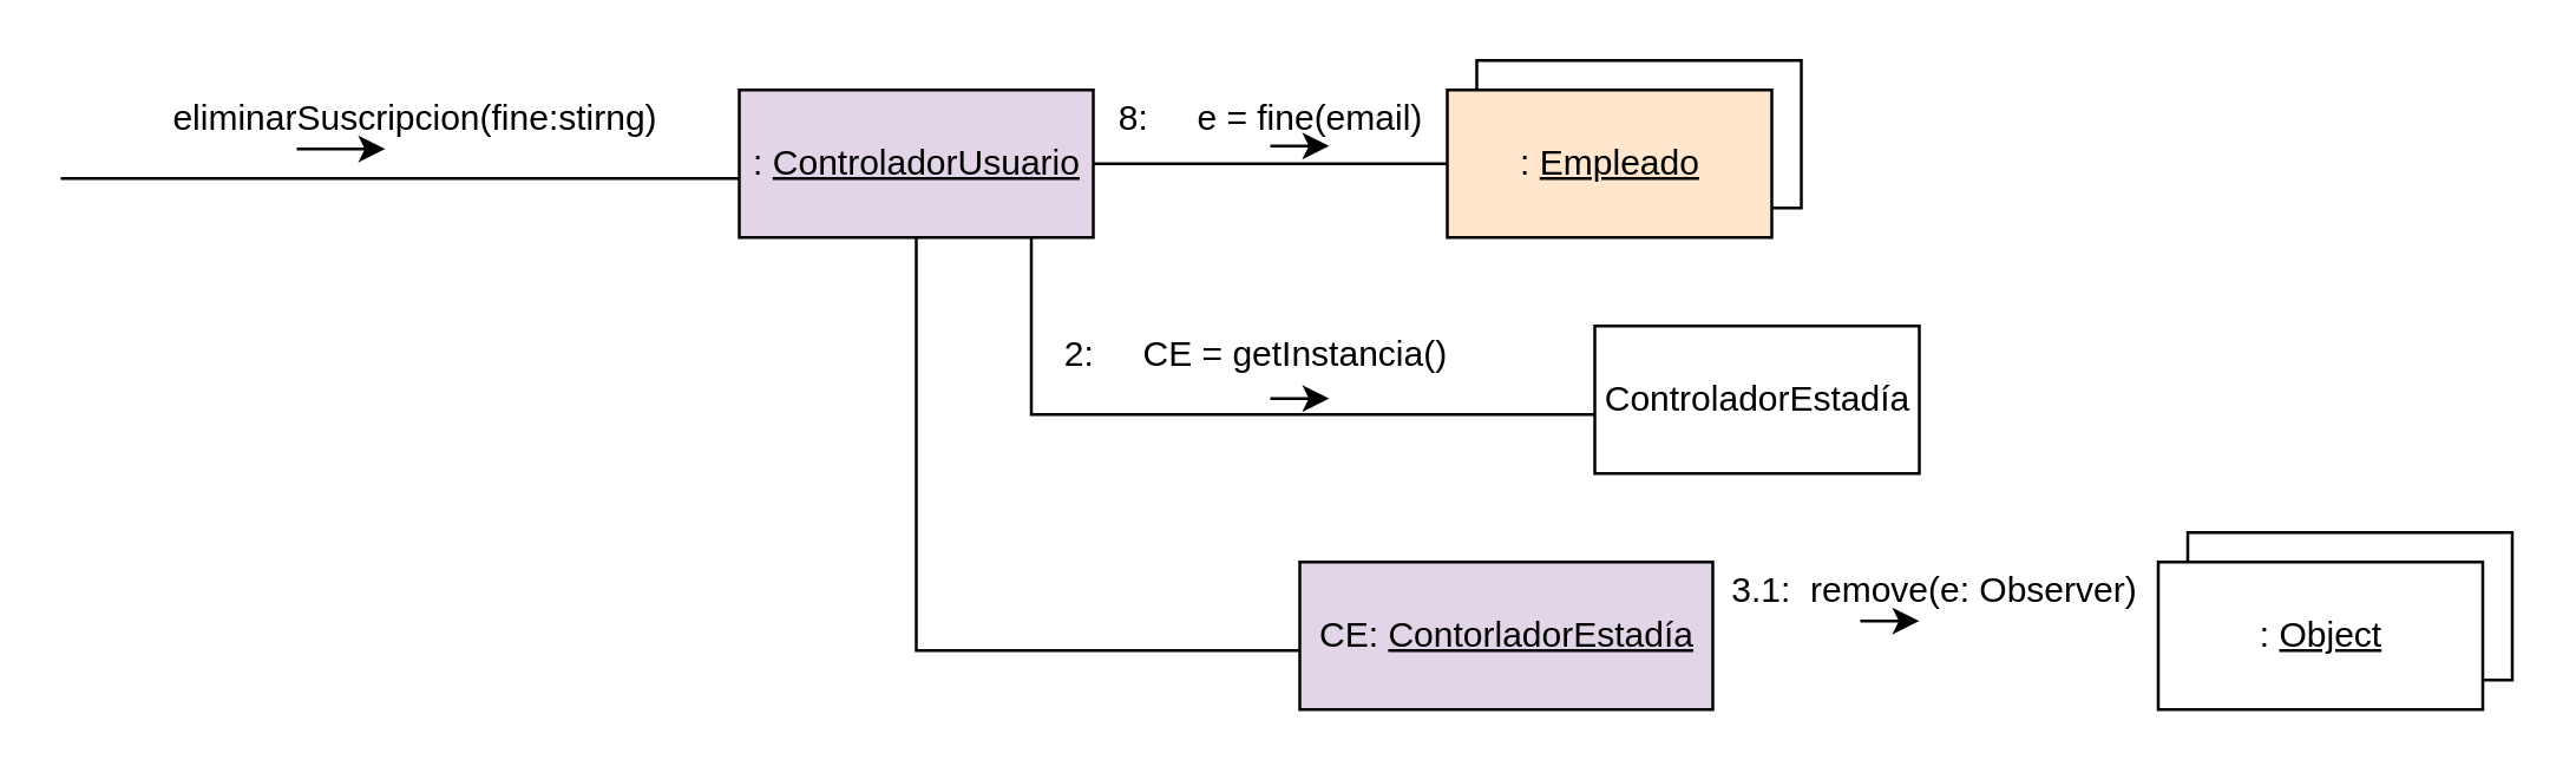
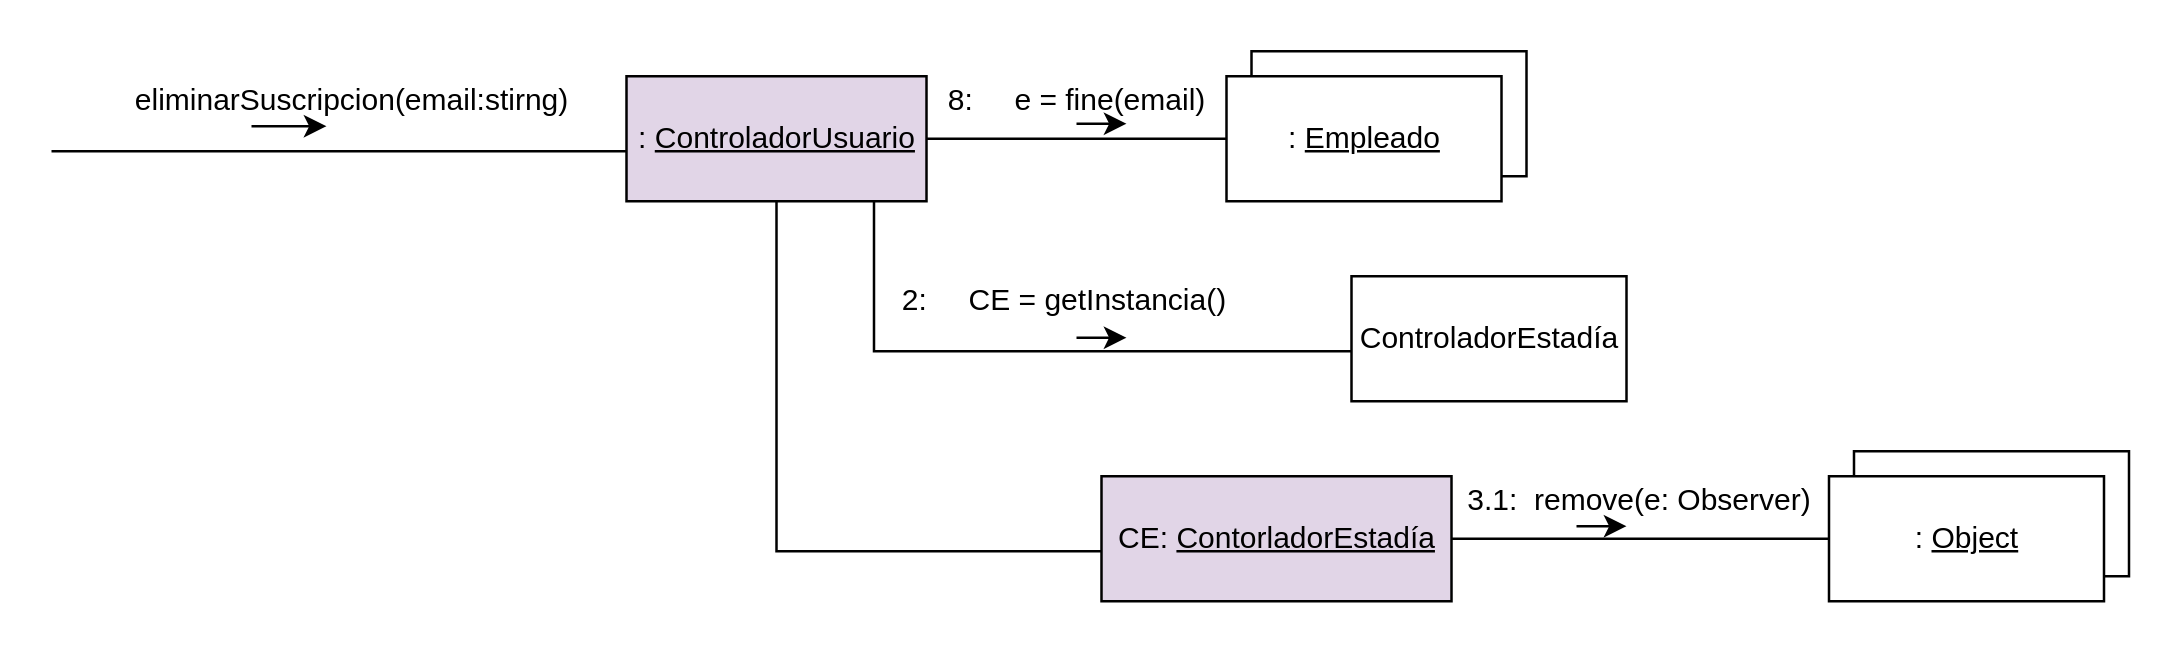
  <mxCell id="0" />
  <mxCell id="1" parent="0" />
  <mxCell id="2" value="Object" style="html=1;" parent="1" vertex="1"><mxGeometry x="741" y="180" width="110" height="50" as="geometry" /></mxCell>
  <mxCell id="3" value="Object" style="html=1;" parent="1" vertex="1"><mxGeometry x="500" width="110" height="50" as="geometry" y="20" /></mxCell>
  <mxCell id="4" value="" style="endArrow=none;html=1;rounded=0;" parent="1" edge="1"><mxGeometry width="50" height="50" relative="1" as="geometry"><mxPoint x="20" y="60" as="sourcePoint" /><mxPoint x="250" y="60" as="targetPoint" /></mxGeometry></mxCell>
- <mxCell id="5" value="eliminarSuscripcion(fine:stirng)" style="text;html=1;align=center;verticalAlign=middle;resizable=0;points=[];autosize=1;strokeColor=none;fillColor=none;" parent="1" vertex="1"><mxGeometry x="45" y="30" width="190" height="20" as="geometry" /></mxCell>
+ <mxCell id="5" value="eliminarSuscripcion(email:stirng)" style="text;html=1;align=center;verticalAlign=middle;resizable=0;points=[];autosize=1;strokeColor=none;fillColor=none;" parent="1" vertex="1"><mxGeometry x="45" y="30" width="190" height="20" as="geometry" /></mxCell>
  <mxCell id="6" value="" style="endArrow=classic;html=1;rounded=0;" parent="1" edge="1"><mxGeometry width="50" height="50" relative="1" as="geometry"><mxPoint x="100" y="50" as="sourcePoint" /><mxPoint x="130" y="50" as="targetPoint" /></mxGeometry></mxCell>
  <mxCell id="7" value=": &lt;u&gt;ControladorUsuario&lt;/u&gt;" style="html=1;fillColor=#e1d5e7;" parent="1" vertex="1"><mxGeometry x="250" y="30" width="120" height="50" as="geometry" /></mxCell>
  <mxCell id="8" value="" style="endArrow=none;html=1;rounded=0;exitX=1;exitY=0.5;exitDx=0;exitDy=0;" parent="1" source="7" edge="1"><mxGeometry width="50" height="50" relative="1" as="geometry"><mxPoint x="440" y="70" as="sourcePoint" /><mxPoint x="490" y="55" as="targetPoint" /></mxGeometry></mxCell>
  <mxCell id="9" value="8:&lt;span style=&quot;white-space: pre;&quot;&gt;&#09;&lt;/span&gt;e = fine(email)" style="text;html=1;align=center;verticalAlign=middle;resizable=0;points=[];autosize=1;strokeColor=none;fillColor=none;" parent="1" vertex="1"><mxGeometry x="370" y="30" width="120" height="20" as="geometry" /></mxCell>
  <mxCell id="10" value="" style="endArrow=classic;html=1;rounded=0;" parent="1" edge="1"><mxGeometry width="50" height="50" relative="1" as="geometry"><mxPoint x="430" y="49" as="sourcePoint" /><mxPoint x="450" y="49" as="targetPoint" /></mxGeometry></mxCell>
- <mxCell id="11" value=": &lt;u&gt;Empleado&lt;/u&gt;" style="html=1;fillColor=#ffe6cc;" parent="1" vertex="1"><mxGeometry x="490" y="30" width="110" height="50" as="geometry" /></mxCell>
+ <mxCell id="11" value=": &lt;u&gt;Empleado&lt;/u&gt;" style="html=1;" parent="1" vertex="1"><mxGeometry x="490" y="30" width="110" height="50" as="geometry" /></mxCell>
  <mxCell id="12" value="" style="endArrow=none;html=1;rounded=0;" parent="1" edge="1"><mxGeometry width="50" height="50" relative="1" as="geometry"><mxPoint x="540" y="140" as="sourcePoint" /><mxPoint x="349" y="80" as="targetPoint" /><Array as="points"><mxPoint x="349" y="140" /></Array></mxGeometry></mxCell>
  <mxCell id="13" value="ControladorEstadía" style="html=1;" parent="1" vertex="1"><mxGeometry x="540" y="110" width="110" height="50" as="geometry" /></mxCell>
  <mxCell id="14" value="2:&lt;span style=&quot;white-space: pre;&quot;&gt;&#09;&lt;/span&gt;CE = getInstancia()" style="text;html=1;align=center;verticalAlign=middle;resizable=0;points=[];autosize=1;strokeColor=none;fillColor=none;" parent="1" vertex="1"><mxGeometry x="350" y="110" width="150" height="20" as="geometry" /></mxCell>
  <mxCell id="15" value="" style="endArrow=classic;html=1;rounded=0;" parent="1" edge="1"><mxGeometry width="50" height="50" relative="1" as="geometry"><mxPoint x="430" y="134.57" as="sourcePoint" /><mxPoint x="450" y="134.57" as="targetPoint" /></mxGeometry></mxCell>
  <mxCell id="16" value="" style="endArrow=none;html=1;rounded=0;entryX=0.5;entryY=1;entryDx=0;entryDy=0;" parent="1" target="7" edge="1"><mxGeometry width="50" height="50" relative="1" as="geometry"><mxPoint x="440" y="220" as="sourcePoint" /><mxPoint x="310" y="130" as="targetPoint" /><Array as="points"><mxPoint x="310" y="220" /></Array></mxGeometry></mxCell>
  <mxCell id="17" value="CE: &lt;u&gt;ContorladorEstadía&lt;/u&gt;" style="html=1;fillColor=#e1d5e7;" parent="1" vertex="1"><mxGeometry x="440" y="190" width="140" height="50" as="geometry" /></mxCell>
+ <mxCell id="18" value="" style="endArrow=none;html=1;rounded=0;exitX=1;exitY=0.5;exitDx=0;exitDy=0;entryX=0;entryY=0.5;entryDx=0;entryDy=0;" parent="1" source="17" target="21" edge="1"><mxGeometry width="50" height="50" relative="1" as="geometry"><mxPoint x="640" y="240" as="sourcePoint" /><mxPoint x="710" y="215" as="targetPoint" /></mxGeometry></mxCell>
  <mxCell id="19" value="3.1:&lt;span style=&quot;white-space: pre;&quot;&gt;&#09;&lt;/span&gt;remove(e: Observer)" style="text;html=1;align=center;verticalAlign=middle;resizable=0;points=[];autosize=1;strokeColor=none;fillColor=none;" parent="1" vertex="1"><mxGeometry x="580" y="190" width="150" height="20" as="geometry" /></mxCell>
  <mxCell id="20" value="" style="endArrow=classic;html=1;rounded=0;" parent="1" edge="1"><mxGeometry width="50" height="50" relative="1" as="geometry"><mxPoint x="630" y="210" as="sourcePoint" /><mxPoint x="650" y="210" as="targetPoint" /></mxGeometry></mxCell>
  <mxCell id="21" value=": &lt;u&gt;Object&lt;/u&gt;" style="html=1;" parent="1" vertex="1"><mxGeometry x="731" y="190" width="110" height="50" as="geometry" /></mxCell>
